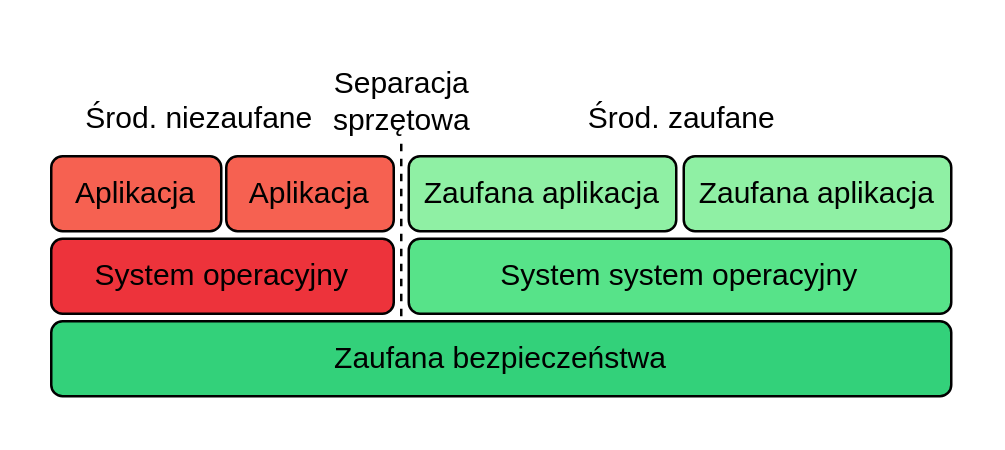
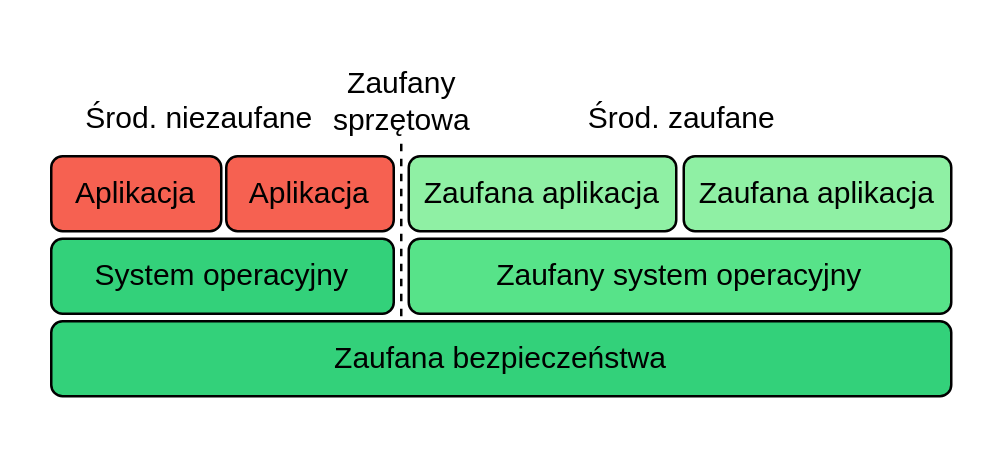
  <mxCell id="0" />
  <mxCell id="1" parent="0" />
  <mxCell id="2" value="Zaufana bezpieczeństwa" style="rounded=1;whiteSpace=wrap;html=1;fillColor=#33d17a;" vertex="1" parent="1"><mxGeometry x="20" y="128" width="360" height="30" as="geometry" /></mxCell>
- <mxCell id="3" value="System system operacyjny" style="rounded=1;whiteSpace=wrap;html=1;fillColor=#57e389;" vertex="1" parent="1"><mxGeometry x="163" y="95" width="217" height="30" as="geometry" /></mxCell>
- <mxCell id="4" value="System operacyjny" style="rounded=1;whiteSpace=wrap;html=1;fillColor=#ed333b;" vertex="1" parent="1"><mxGeometry x="20" y="95" width="137" height="30" as="geometry" /></mxCell>
+ <mxCell id="3" value="Zaufany system operacyjny" style="rounded=1;whiteSpace=wrap;html=1;fillColor=#57e389;" vertex="1" parent="1"><mxGeometry x="163" y="95" width="217" height="30" as="geometry" /></mxCell>
+ <mxCell id="4" value="System operacyjny" style="rounded=1;whiteSpace=wrap;html=1;fillColor=#33d17a;" vertex="1" parent="1"><mxGeometry x="20" y="95" width="137" height="30" as="geometry" /></mxCell>
  <mxCell id="5" value="Aplikacja" style="rounded=1;whiteSpace=wrap;html=1;fillColor=#f66151;" vertex="1" parent="1"><mxGeometry x="20" y="62" width="68" height="30" as="geometry" /></mxCell>
  <mxCell id="6" value="Zaufana aplikacja" style="rounded=1;whiteSpace=wrap;html=1;fillColor=#8ff0a4;" vertex="1" parent="1"><mxGeometry x="163" y="62" width="107" height="30" as="geometry" /></mxCell>
  <mxCell id="7" value="Zaufana aplikacja" style="rounded=1;whiteSpace=wrap;html=1;fillColor=#8ff0a4;" vertex="1" parent="1"><mxGeometry x="273" y="62" width="107" height="30" as="geometry" /></mxCell>
  <mxCell id="8" value="Aplikacja" style="rounded=1;whiteSpace=wrap;html=1;fillColor=#f66151;" vertex="1" parent="1"><mxGeometry x="90" y="62" width="67" height="30" as="geometry" /></mxCell>
  <mxCell id="9" value="" style="endArrow=none;dashed=1;html=1;rounded=0;exitX=0.5;exitY=0;exitDx=0;exitDy=0;" edge="1" parent="1"><mxGeometry width="50" height="50" relative="1" as="geometry"><mxPoint x="160" y="126" as="sourcePoint" /><mxPoint x="160" y="57" as="targetPoint" /></mxGeometry></mxCell>
- <mxCell id="10" value="&lt;div&gt;Separacja&lt;/div&gt;&lt;div&gt;sprzętowa&lt;br&gt;&lt;/div&gt;" style="text;html=1;align=center;verticalAlign=middle;resizable=0;points=[];autosize=1;strokeColor=none;fillColor=none;" vertex="1" parent="1"><mxGeometry x="120" y="20" width="80" height="40" as="geometry" /></mxCell>
+ <mxCell id="10" value="&lt;div&gt;Zaufany&lt;/div&gt;&lt;div&gt;sprzętowa&lt;br&gt;&lt;/div&gt;" style="text;html=1;align=center;verticalAlign=middle;resizable=0;points=[];autosize=1;strokeColor=none;fillColor=none;" vertex="1" parent="1"><mxGeometry x="120" y="20" width="80" height="40" as="geometry" /></mxCell>
  <mxCell id="11" value="Środ. niezaufane" style="text;html=1;align=center;verticalAlign=middle;resizable=0;points=[];autosize=1;strokeColor=none;fillColor=none;" vertex="1" parent="1"><mxGeometry x="23.5" y="32" width="110" height="30" as="geometry" /></mxCell>
  <mxCell id="12" value="Środ. zaufane" style="text;html=1;align=center;verticalAlign=middle;resizable=0;points=[];autosize=1;strokeColor=none;fillColor=none;" vertex="1" parent="1"><mxGeometry x="221.5" y="32" width="100" height="30" as="geometry" /></mxCell>
